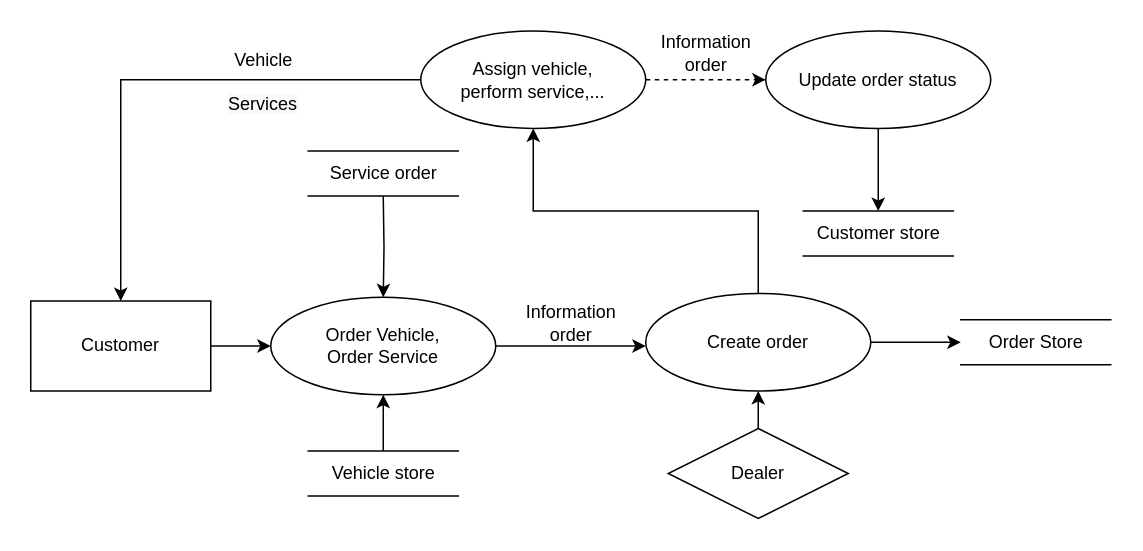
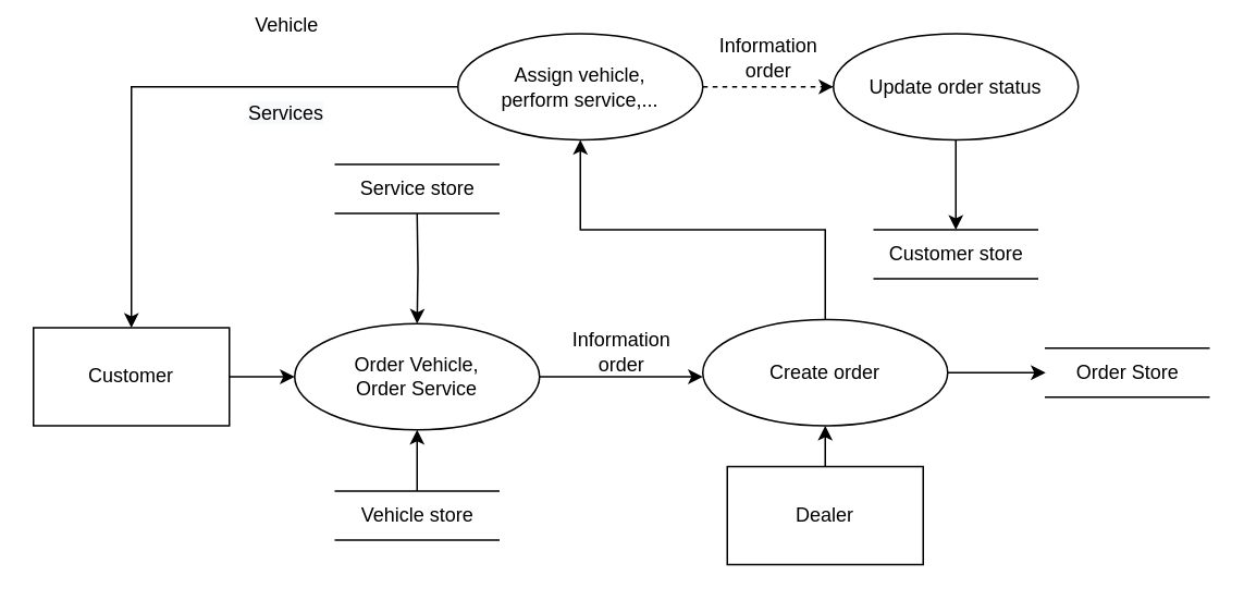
  <mxCell id="0" />
  <mxCell id="1" parent="0" />
  <mxCell id="2" style="edgeStyle=orthogonalEdgeStyle;rounded=0;orthogonalLoop=1;jettySize=auto;html=1;" parent="1" source="3" edge="1"><mxGeometry relative="1" as="geometry"><mxPoint x="430" y="230" as="targetPoint" /></mxGeometry></mxCell>
  <mxCell id="3" value="Order Vehicle,&lt;br&gt;Order Service" style="ellipse;whiteSpace=wrap;html=1;" parent="1" vertex="1"><mxGeometry x="180" y="197.5" width="150" height="65" as="geometry" /></mxCell>
  <mxCell id="4" style="edgeStyle=orthogonalEdgeStyle;rounded=0;orthogonalLoop=1;jettySize=auto;html=1;entryX=0.5;entryY=1;entryDx=0;entryDy=0;" parent="1" source="5" target="3" edge="1"><mxGeometry relative="1" as="geometry" /></mxCell>
  <mxCell id="5" value="Vehicle store" style="html=1;dashed=0;whitespace=wrap;shape=partialRectangle;right=0;left=0;" parent="1" vertex="1"><mxGeometry x="205" y="300" width="100" height="30" as="geometry" /></mxCell>
  <mxCell id="6" style="edgeStyle=orthogonalEdgeStyle;rounded=0;orthogonalLoop=1;jettySize=auto;html=1;entryX=0;entryY=0.5;entryDx=0;entryDy=0;" parent="1" source="7" target="3" edge="1"><mxGeometry relative="1" as="geometry"><mxPoint x="160" y="230" as="targetPoint" /></mxGeometry></mxCell>
  <mxCell id="7" value="Customer" style="rounded=0;whiteSpace=wrap;html=1;" parent="1" vertex="1"><mxGeometry x="20" y="200" width="120" height="60" as="geometry" /></mxCell>
  <mxCell id="8" value="Order Store" style="html=1;dashed=0;whitespace=wrap;shape=partialRectangle;right=0;left=0;" parent="1" vertex="1"><mxGeometry x="640" y="212.5" width="100" height="30" as="geometry" /></mxCell>
  <mxCell id="9" value="Customer store" style="html=1;dashed=0;whitespace=wrap;shape=partialRectangle;right=0;left=0;" parent="1" vertex="1"><mxGeometry x="535" y="140" width="100" height="30" as="geometry" /></mxCell>
  <mxCell id="10" value="Information&lt;br&gt;order" style="text;html=1;align=center;verticalAlign=middle;resizable=0;points=[];autosize=1;strokeColor=none;fillColor=none;" parent="1" vertex="1"><mxGeometry x="340" y="200" width="80" height="30" as="geometry" /></mxCell>
  <mxCell id="11" style="edgeStyle=orthogonalEdgeStyle;rounded=0;orthogonalLoop=1;jettySize=auto;html=1;" parent="1" target="3" edge="1"><mxGeometry relative="1" as="geometry"><mxPoint x="255" y="130" as="sourcePoint" /></mxGeometry></mxCell>
- <mxCell id="12" value="Service order" style="html=1;dashed=0;whitespace=wrap;shape=partialRectangle;right=0;left=0;" parent="1" vertex="1"><mxGeometry x="205" y="100" width="100" height="30" as="geometry" /></mxCell>
+ <mxCell id="12" value="Service store" style="html=1;dashed=0;whitespace=wrap;shape=partialRectangle;right=0;left=0;" parent="1" vertex="1"><mxGeometry x="205" y="100" width="100" height="30" as="geometry" /></mxCell>
  <mxCell id="13" style="edgeStyle=orthogonalEdgeStyle;rounded=0;orthogonalLoop=1;jettySize=auto;html=1;entryX=0;entryY=0.5;entryDx=0;entryDy=0;" parent="1" source="15" target="8" edge="1"><mxGeometry relative="1" as="geometry" /></mxCell>
  <mxCell id="14" style="edgeStyle=orthogonalEdgeStyle;rounded=0;orthogonalLoop=1;jettySize=auto;html=1;entryX=0.5;entryY=1;entryDx=0;entryDy=0;" parent="1" source="15" target="20" edge="1"><mxGeometry relative="1" as="geometry" /></mxCell>
  <mxCell id="15" value="Create order" style="ellipse;whiteSpace=wrap;html=1;" parent="1" vertex="1"><mxGeometry x="430" y="195" width="150" height="65" as="geometry" /></mxCell>
  <mxCell id="16" style="edgeStyle=orthogonalEdgeStyle;rounded=0;orthogonalLoop=1;jettySize=auto;html=1;entryX=0.5;entryY=1;entryDx=0;entryDy=0;" parent="1" source="17" target="15" edge="1"><mxGeometry relative="1" as="geometry" /></mxCell>
- <mxCell id="17" value="Dealer" style="rhombus;whiteSpace=wrap;html=1;" parent="1" vertex="1"><mxGeometry x="445" y="285" width="120" height="60" as="geometry" /></mxCell>
+ <mxCell id="17" value="Dealer" style="rounded=0;whiteSpace=wrap;html=1;" parent="1" vertex="1"><mxGeometry x="445" y="285" width="120" height="60" as="geometry" /></mxCell>
  <mxCell id="18" style="edgeStyle=orthogonalEdgeStyle;rounded=0;orthogonalLoop=1;jettySize=auto;html=1;" parent="1" source="20" target="7" edge="1"><mxGeometry relative="1" as="geometry" /></mxCell>
  <mxCell id="19" style="edgeStyle=orthogonalEdgeStyle;rounded=0;orthogonalLoop=1;jettySize=auto;html=1;dashed=1;" parent="1" source="20" target="22" edge="1"><mxGeometry relative="1" as="geometry" /></mxCell>
  <mxCell id="20" value="Assign vehicle,&lt;br&gt;perform service,..." style="ellipse;whiteSpace=wrap;html=1;" parent="1" vertex="1"><mxGeometry x="280" y="20" width="150" height="65" as="geometry" /></mxCell>
  <mxCell id="21" style="edgeStyle=orthogonalEdgeStyle;rounded=0;orthogonalLoop=1;jettySize=auto;html=1;entryX=0.5;entryY=0;entryDx=0;entryDy=0;" parent="1" source="22" target="9" edge="1"><mxGeometry relative="1" as="geometry" /></mxCell>
  <mxCell id="22" value="Update order status" style="ellipse;whiteSpace=wrap;html=1;" parent="1" vertex="1"><mxGeometry x="510" y="20" width="150" height="65" as="geometry" /></mxCell>
- <mxCell id="23" value="Vehicle" style="text;html=1;align=center;verticalAlign=middle;resizable=0;points=[];autosize=1;strokeColor=none;fillColor=none;" parent="1" vertex="1"><mxGeometry x="150" y="30" width="50" height="20" as="geometry" /></mxCell>
+ <mxCell id="23" value="Vehicle" style="text;html=1;align=center;verticalAlign=middle;resizable=0;points=[];autosize=1;strokeColor=none;fillColor=none;" parent="1" vertex="1"><mxGeometry x="150" y="5" width="50" height="20" as="geometry" /></mxCell>
  <mxCell id="24" value="&lt;span style=&quot;color: rgb(0 , 0 , 0) ; font-family: &amp;#34;helvetica&amp;#34; ; font-size: 12px ; font-style: normal ; font-weight: 400 ; letter-spacing: normal ; text-align: center ; text-indent: 0px ; text-transform: none ; word-spacing: 0px ; background-color: rgb(248 , 249 , 250) ; display: inline ; float: none&quot;&gt;Services&lt;/span&gt;" style="text;whiteSpace=wrap;html=1;" parent="1" vertex="1"><mxGeometry x="150" y="55" width="60" height="30" as="geometry" /></mxCell>
  <mxCell id="25" value="Information&lt;br&gt;order" style="text;html=1;align=center;verticalAlign=middle;resizable=0;points=[];autosize=1;strokeColor=none;fillColor=none;" parent="1" vertex="1"><mxGeometry x="430" y="20" width="80" height="30" as="geometry" /></mxCell>
